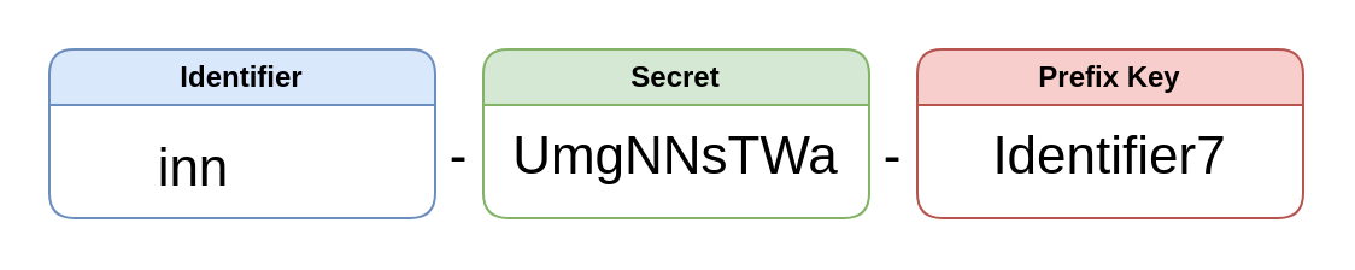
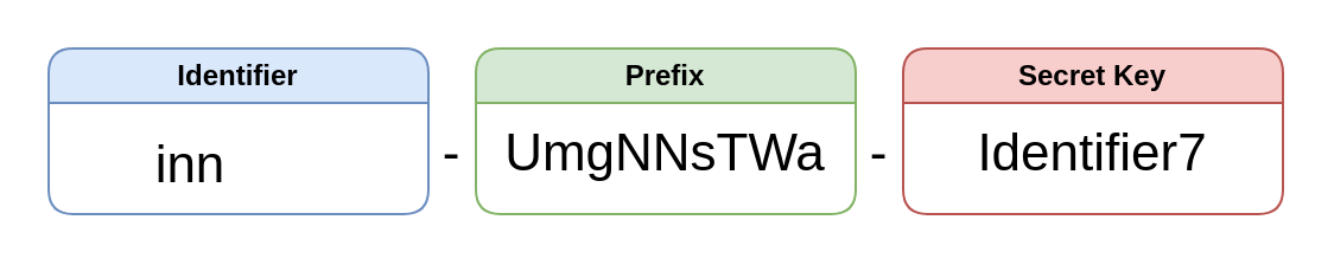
  <mxCell id="0" />
  <mxCell id="1" parent="0" />
  <mxCell id="2" value="Identifier" style="swimlane;whiteSpace=wrap;html=1;fillColor=#dae8fc;strokeColor=#6c8ebf;rounded=1;" vertex="1" parent="1"><mxGeometry width="160" height="70" as="geometry" x="20" y="20" /></mxCell>
  <mxCell id="3" value="&lt;font style=&quot;font-size: 22px;&quot;&gt;inn&lt;/font&gt;" style="text;html=1;align=center;verticalAlign=middle;whiteSpace=wrap;rounded=0;" vertex="1" parent="2"><mxGeometry x="30" y="35" width="60" height="30" as="geometry" /></mxCell>
- <mxCell id="4" value="&lt;div&gt;Secret&lt;/div&gt;" style="swimlane;whiteSpace=wrap;html=1;fillColor=#d5e8d4;strokeColor=#82b366;rounded=1;" vertex="1" parent="1"><mxGeometry x="200" width="160" height="70" as="geometry" y="20" /></mxCell>
+ <mxCell id="4" value="&lt;div&gt;Prefix&lt;/div&gt;" style="swimlane;whiteSpace=wrap;html=1;fillColor=#d5e8d4;strokeColor=#82b366;rounded=1;" vertex="1" parent="1"><mxGeometry x="200" width="160" height="70" as="geometry" y="20" /></mxCell>
  <mxCell id="5" value="&lt;font style=&quot;font-size: 22px;&quot;&gt;UmgNNsTWa&lt;/font&gt;" style="text;html=1;align=center;verticalAlign=middle;whiteSpace=wrap;rounded=0;" vertex="1" parent="4"><mxGeometry y="30" width="160" height="30" as="geometry" /></mxCell>
- <mxCell id="6" value="&lt;div&gt;Prefix Key&lt;/div&gt;" style="swimlane;whiteSpace=wrap;html=1;fillColor=#f8cecc;strokeColor=#b85450;rounded=1;" vertex="1" parent="1"><mxGeometry x="380" width="160" height="70" as="geometry" y="20" /></mxCell>
+ <mxCell id="6" value="&lt;div&gt;Secret Key&lt;/div&gt;" style="swimlane;whiteSpace=wrap;html=1;fillColor=#f8cecc;strokeColor=#b85450;rounded=1;" vertex="1" parent="1"><mxGeometry x="380" width="160" height="70" as="geometry" y="20" /></mxCell>
  <mxCell id="7" value="&lt;font style=&quot;font-size: 22px;&quot;&gt;Identifier7&lt;/font&gt;" style="text;html=1;align=center;verticalAlign=middle;whiteSpace=wrap;rounded=0;" vertex="1" parent="6"><mxGeometry y="30" width="160" height="30" as="geometry" /></mxCell>
  <mxCell id="8" value="&lt;font style=&quot;font-size: 22px;&quot;&gt;-&lt;/font&gt;" style="text;html=1;align=center;verticalAlign=middle;whiteSpace=wrap;rounded=0;" vertex="1" parent="1"><mxGeometry x="160" y="50" width="60" height="30" as="geometry" /></mxCell>
  <mxCell id="9" value="&lt;font style=&quot;font-size: 22px;&quot;&gt;-&lt;/font&gt;" style="text;html=1;align=center;verticalAlign=middle;whiteSpace=wrap;rounded=0;" vertex="1" parent="1"><mxGeometry x="340" y="50" width="60" height="30" as="geometry" /></mxCell>
